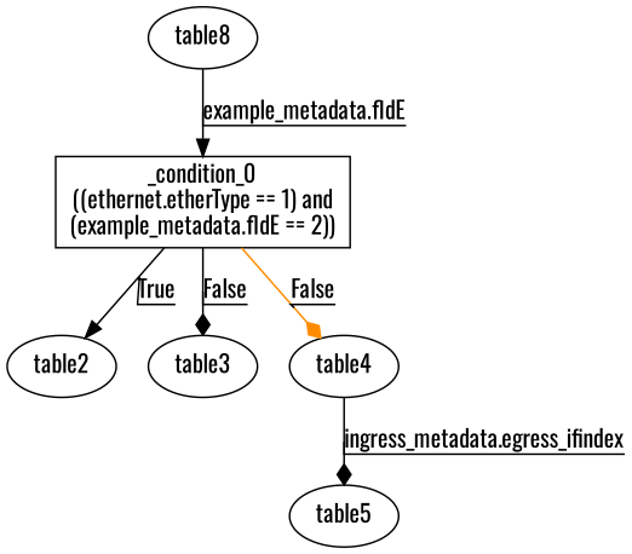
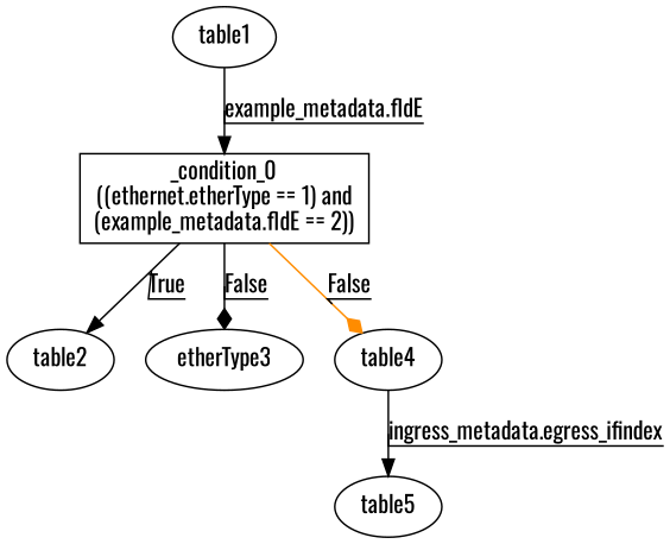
  digraph {
    fontname=Oswald
    node [fontname=Oswald]
    edge [color=black decorate=true fontname=Oswald]
    n1 [label="_condition_0\n((ethernet.etherType == 1) and\n(example_metadata.fldE == 2))" shape=box]
    n2 [label=table2]
-   n3 [label=table3]
+   n3 [label=etherType3]
    n4 [label=table4]
    n5 [label=table5]
-   n6 [label=table8]
+   n6 [label=table1]
    n1 -> n2 [label=True]
    n1 -> n3 [arrowhead=diamond label=False]
    n1 -> n4 [arrowhead=diamond color=darkorange label=False]
-   n4 -> n5 [label="ingress_metadata.egress_ifindex" arrowhead=diamond]
+   n4 -> n5 [label="ingress_metadata.egress_ifindex"]
    n6 -> n1 [label="example_metadata.fldE"]
  }
